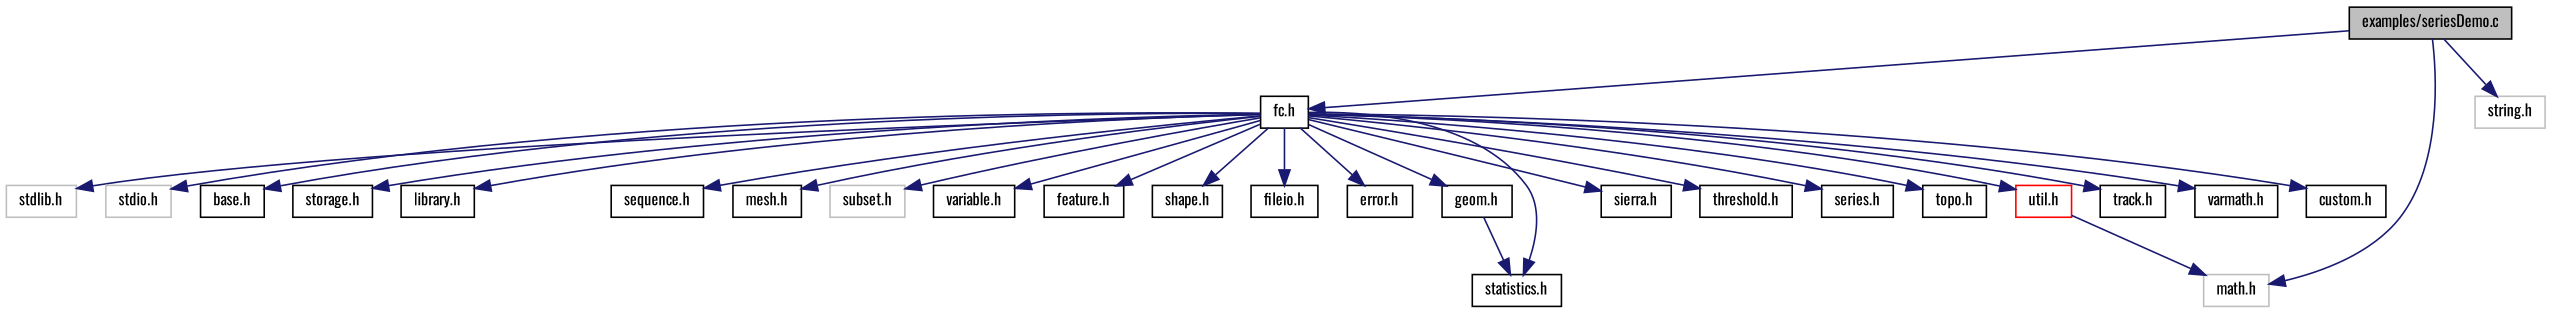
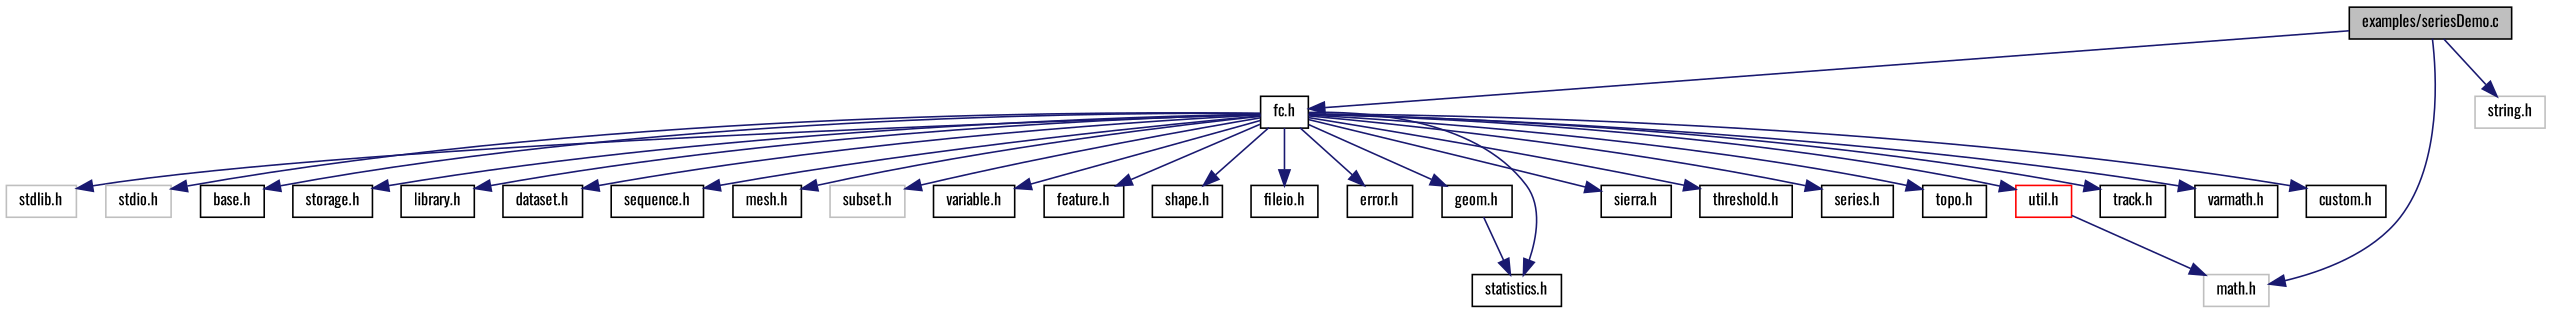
  digraph {
    fontname=Oswald
    rankdir=TB
    node [color=black fillcolor=white fontname=Oswald fontsize=10 shape=record style=filled]
    edge [color=midnightblue fontname=Oswald fontsize=10 labelfontname="FreeSans.ttf" labelfontsize=10 style=solid]
    n1 [fillcolor=grey75 fontcolor=black height=0.2 label="examples/seriesDemo.c" width=0.4]
    n2 [height=0.2 label="fc.h" width=0.4]
    n3 [color=grey75 height=0.2 label="math.h" width=0.4]
    n4 [color=grey75 height=0.2 label="string.h" width=0.4]
    n5 [color=grey75 height=0.2 label="stdlib.h" width=0.4]
    n6 [color=grey75 height=0.2 label="stdio.h" width=0.4]
    n7 [height=0.2 label="base.h" width=0.4]
    n8 [height=0.2 label="storage.h" width=0.4]
    n9 [height=0.2 label="library.h" width=0.4]
+   n10 [height=0.2 label="dataset.h" width=0.4]
    n11 [height=0.2 label="sequence.h" width=0.4]
    n12 [height=0.2 label="mesh.h" width=0.4]
    n13 [color=grey75 height=0.2 label="subset.h" width=0.4]
    n14 [height=0.2 label="variable.h" width=0.4]
    n15 [height=0.2 label="feature.h" width=0.4]
    n16 [height=0.2 label="shape.h" width=0.4]
    n17 [height=0.2 label="fileio.h" width=0.4]
    n18 [height=0.2 label="error.h" width=0.4]
    n19 [height=0.2 label="geom.h" width=0.4]
    n20 [height=0.2 label="statistics.h" width=0.4]
    n21 [height=0.2 label="sierra.h" width=0.4]
    n22 [height=0.2 label="threshold.h" width=0.4]
    n23 [height=0.2 label="series.h" width=0.4]
    n24 [height=0.2 label="topo.h" width=0.4]
    n25 [color=red height=0.2 label="util.h" width=0.4]
    n26 [height=0.2 label="track.h" width=0.4]
    n27 [height=0.2 label="varmath.h" width=0.4]
    n28 [height=0.2 label="custom.h" width=0.4]
    n1 -> n2
    n1 -> n3
    n1 -> n4
    n2 -> n5
    n2 -> n6
    n2 -> n7
    n2 -> n8
    n2 -> n9
+   n2 -> n10
    n2 -> n11
    n2 -> n12
    n2 -> n13
    n2 -> n14
    n2 -> n15
    n2 -> n16
    n2 -> n17
    n2 -> n18
    n2 -> n19
    n2 -> n20
    n2 -> n21
    n2 -> n22
    n2 -> n23
    n2 -> n24
    n2 -> n25
    n2 -> n26
    n2 -> n27
    n2 -> n28
    n19 -> n20
    n25 -> n3
  }
